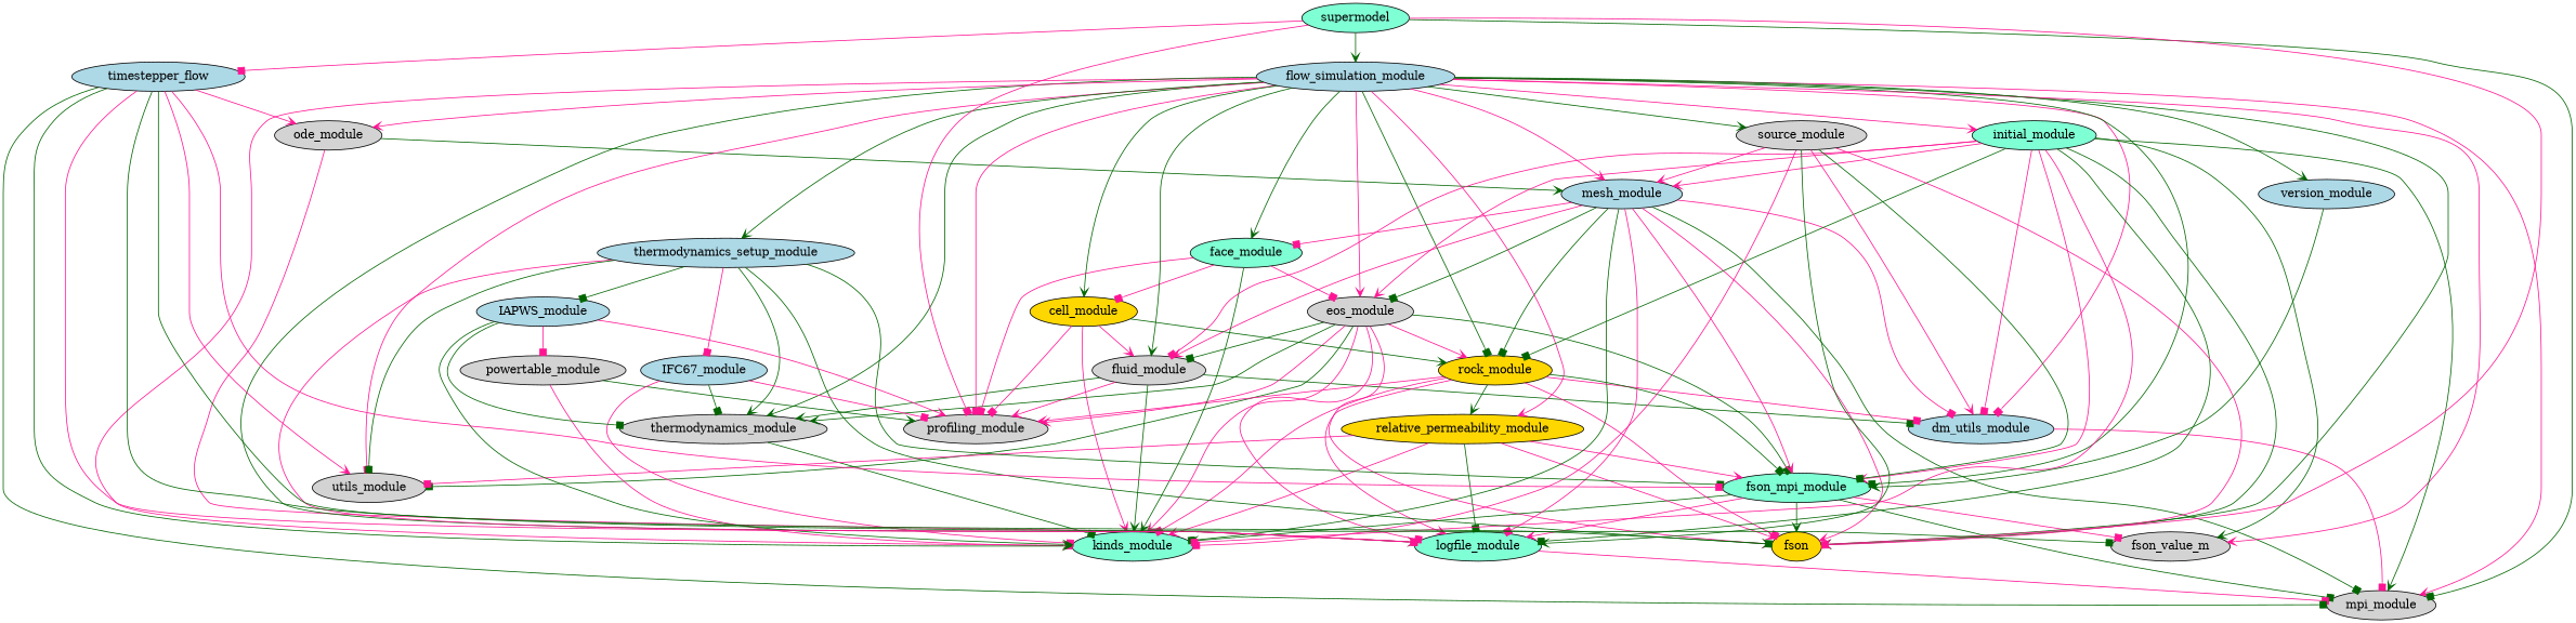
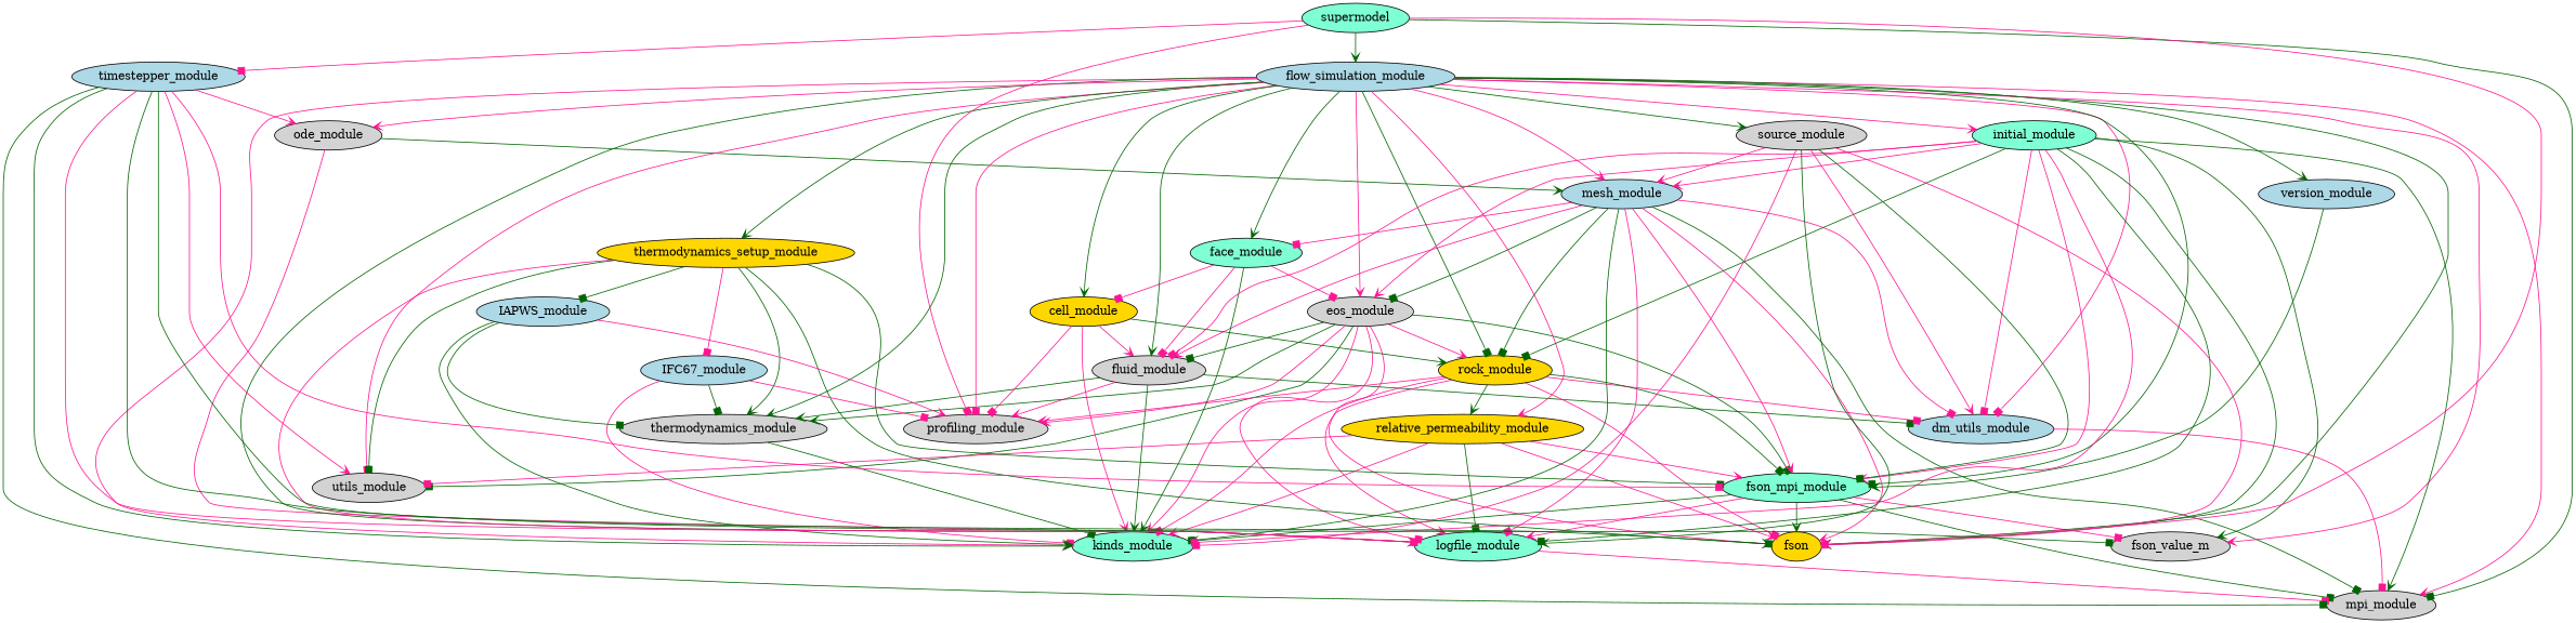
  digraph {
    node [fillcolor=lightgrey style=filled]
    edge [arrowhead=vee color=deeppink]
    dm_utils_module [fillcolor=lightblue]
    fluid_module
    kinds_module [fillcolor=aquamarine]
    profiling_module
    thermodynamics_module
    mpi_module
    eos_module
    fson [fillcolor=gold]
    fson_mpi_module [fillcolor=aquamarine]
    logfile_module [fillcolor=aquamarine]
    rock_module [fillcolor=gold]
    utils_module
    fson_value_m
    relative_permeability_module [fillcolor=gold]
-   powertable_module
    ode_module
    mesh_module [fillcolor=lightblue]
    face_module [fillcolor=aquamarine]
    cell_module [fillcolor=gold]
    flow_simulation_module [fillcolor=lightblue]
    initial_module [fillcolor=aquamarine]
    source_module
-   thermodynamics_setup_module [fillcolor=lightblue]
+   thermodynamics_setup_module [fillcolor=gold]
    version_module [fillcolor=lightblue]
    IFC67_module [fillcolor=lightblue]
    IAPWS_module [fillcolor=lightblue]
    supermodel [fillcolor=aquamarine]
-   timestepper_module [fillcolor=lightblue label=timestepper_flow]
+   timestepper_module [fillcolor=lightblue]
    dm_utils_module -> mpi_module [arrowhead=box]
    fluid_module -> dm_utils_module [arrowhead=box color=darkgreen]
    fluid_module -> kinds_module [color=darkgreen]
    fluid_module -> profiling_module
    fluid_module -> thermodynamics_module [color=darkgreen]
    thermodynamics_module -> kinds_module [arrowhead=box color=darkgreen]
    eos_module -> fluid_module [arrowhead=box color=darkgreen]
    eos_module -> kinds_module
    eos_module -> profiling_module
    eos_module -> thermodynamics_module [color=darkgreen]
    eos_module -> fson
    eos_module -> fson_mpi_module [arrowhead=box color=darkgreen]
    eos_module -> logfile_module [arrowhead=box]
    eos_module -> rock_module
    eos_module -> utils_module [arrowhead=box color=darkgreen]
    fson_mpi_module -> kinds_module [color=darkgreen]
    fson_mpi_module -> mpi_module [arrowhead=box color=darkgreen]
    fson_mpi_module -> fson [color=darkgreen]
    fson_mpi_module -> logfile_module
    fson_mpi_module -> fson_value_m [arrowhead=box]
    logfile_module -> mpi_module [arrowhead=box]
    rock_module -> dm_utils_module [arrowhead=box]
    rock_module -> kinds_module [arrowhead=box]
    rock_module -> profiling_module
    rock_module -> fson [arrowhead=box]
    rock_module -> fson_mpi_module [arrowhead=box color=darkgreen]
    rock_module -> logfile_module
    rock_module -> relative_permeability_module [color=darkgreen]
    relative_permeability_module -> kinds_module
    relative_permeability_module -> fson
    relative_permeability_module -> fson_mpi_module
    relative_permeability_module -> logfile_module [arrowhead=box color=darkgreen]
    relative_permeability_module -> utils_module [arrowhead=box]
-   powertable_module -> kinds_module [arrowhead=box]
-   powertable_module -> profiling_module [color=darkgreen]
    ode_module -> logfile_module [arrowhead=box]
    ode_module -> mesh_module [color=darkgreen]
    mesh_module -> dm_utils_module [arrowhead=box]
    mesh_module -> fluid_module
    mesh_module -> kinds_module [arrowhead=box color=darkgreen]
    mesh_module -> mpi_module [arrowhead=box color=darkgreen]
    mesh_module -> eos_module [arrowhead=box color=darkgreen]
    mesh_module -> fson
    mesh_module -> fson_mpi_module
    mesh_module -> logfile_module [arrowhead=box]
    mesh_module -> rock_module [arrowhead=box color=darkgreen]
    mesh_module -> face_module [arrowhead=box]
    face_module -> kinds_module [color=darkgreen]
-   face_module -> profiling_module [arrowhead=box]
+   face_module -> fluid_module [arrowhead=box]
    face_module -> eos_module [arrowhead=box]
    face_module -> cell_module [arrowhead=box]
    cell_module -> fluid_module
    cell_module -> kinds_module
    cell_module -> profiling_module [arrowhead=box]
    cell_module -> rock_module [color=darkgreen]
    flow_simulation_module -> dm_utils_module [arrowhead=box]
    flow_simulation_module -> fluid_module [color=darkgreen]
    flow_simulation_module -> kinds_module
    flow_simulation_module -> profiling_module [arrowhead=box]
    flow_simulation_module -> thermodynamics_module [color=darkgreen]
    flow_simulation_module -> mpi_module
    flow_simulation_module -> eos_module
    flow_simulation_module -> fson [color=darkgreen]
    flow_simulation_module -> fson_mpi_module [arrowhead=box color=darkgreen]
    flow_simulation_module -> logfile_module [color=darkgreen]
    flow_simulation_module -> rock_module [arrowhead=box color=darkgreen]
    flow_simulation_module -> utils_module [arrowhead=box]
    flow_simulation_module -> fson_value_m
    flow_simulation_module -> relative_permeability_module
    flow_simulation_module -> ode_module
    flow_simulation_module -> mesh_module
    flow_simulation_module -> face_module [color=darkgreen]
    flow_simulation_module -> cell_module [color=darkgreen]
    flow_simulation_module -> initial_module
    flow_simulation_module -> source_module [color=darkgreen]
    flow_simulation_module -> thermodynamics_setup_module [color=darkgreen]
    flow_simulation_module -> version_module [color=darkgreen]
    initial_module -> dm_utils_module [arrowhead=box]
    initial_module -> fluid_module [arrowhead=box]
    initial_module -> kinds_module [arrowhead=box]
    initial_module -> mpi_module [color=darkgreen]
    initial_module -> eos_module
    initial_module -> fson [color=darkgreen]
    initial_module -> fson_mpi_module
    initial_module -> logfile_module [arrowhead=box color=darkgreen]
    initial_module -> rock_module [arrowhead=box color=darkgreen]
    initial_module -> fson_value_m [color=darkgreen]
    initial_module -> mesh_module
    source_module -> dm_utils_module
    source_module -> kinds_module [arrowhead=box]
    source_module -> fson [arrowhead=box]
    source_module -> fson_mpi_module [arrowhead=box color=darkgreen]
    source_module -> logfile_module [color=darkgreen]
    source_module -> mesh_module
    thermodynamics_setup_module -> thermodynamics_module [color=darkgreen]
    thermodynamics_setup_module -> fson [color=darkgreen]
    thermodynamics_setup_module -> fson_mpi_module [arrowhead=box color=darkgreen]
    thermodynamics_setup_module -> logfile_module [arrowhead=box]
    thermodynamics_setup_module -> utils_module [arrowhead=box color=darkgreen]
    thermodynamics_setup_module -> IFC67_module [arrowhead=box]
    thermodynamics_setup_module -> IAPWS_module [arrowhead=box color=darkgreen]
    version_module -> fson_mpi_module [color=darkgreen]
    IFC67_module -> kinds_module [arrowhead=box]
    IFC67_module -> profiling_module [arrowhead=box]
    IFC67_module -> thermodynamics_module [arrowhead=box color=darkgreen]
    IAPWS_module -> kinds_module [color=darkgreen]
    IAPWS_module -> profiling_module
    IAPWS_module -> thermodynamics_module [arrowhead=box color=darkgreen]
-   IAPWS_module -> powertable_module [arrowhead=box]
    supermodel -> profiling_module [arrowhead=box]
    supermodel -> mpi_module [arrowhead=box color=darkgreen]
    supermodel -> fson
    supermodel -> flow_simulation_module [color=darkgreen]
    supermodel -> timestepper_module [arrowhead=box]
    timestepper_module -> kinds_module [color=darkgreen]
    timestepper_module -> mpi_module [arrowhead=box color=darkgreen]
    timestepper_module -> fson [arrowhead=box color=darkgreen]
    timestepper_module -> fson_mpi_module [arrowhead=box]
    timestepper_module -> logfile_module
    timestepper_module -> utils_module
    timestepper_module -> fson_value_m [arrowhead=box color=darkgreen]
    timestepper_module -> ode_module
  }
